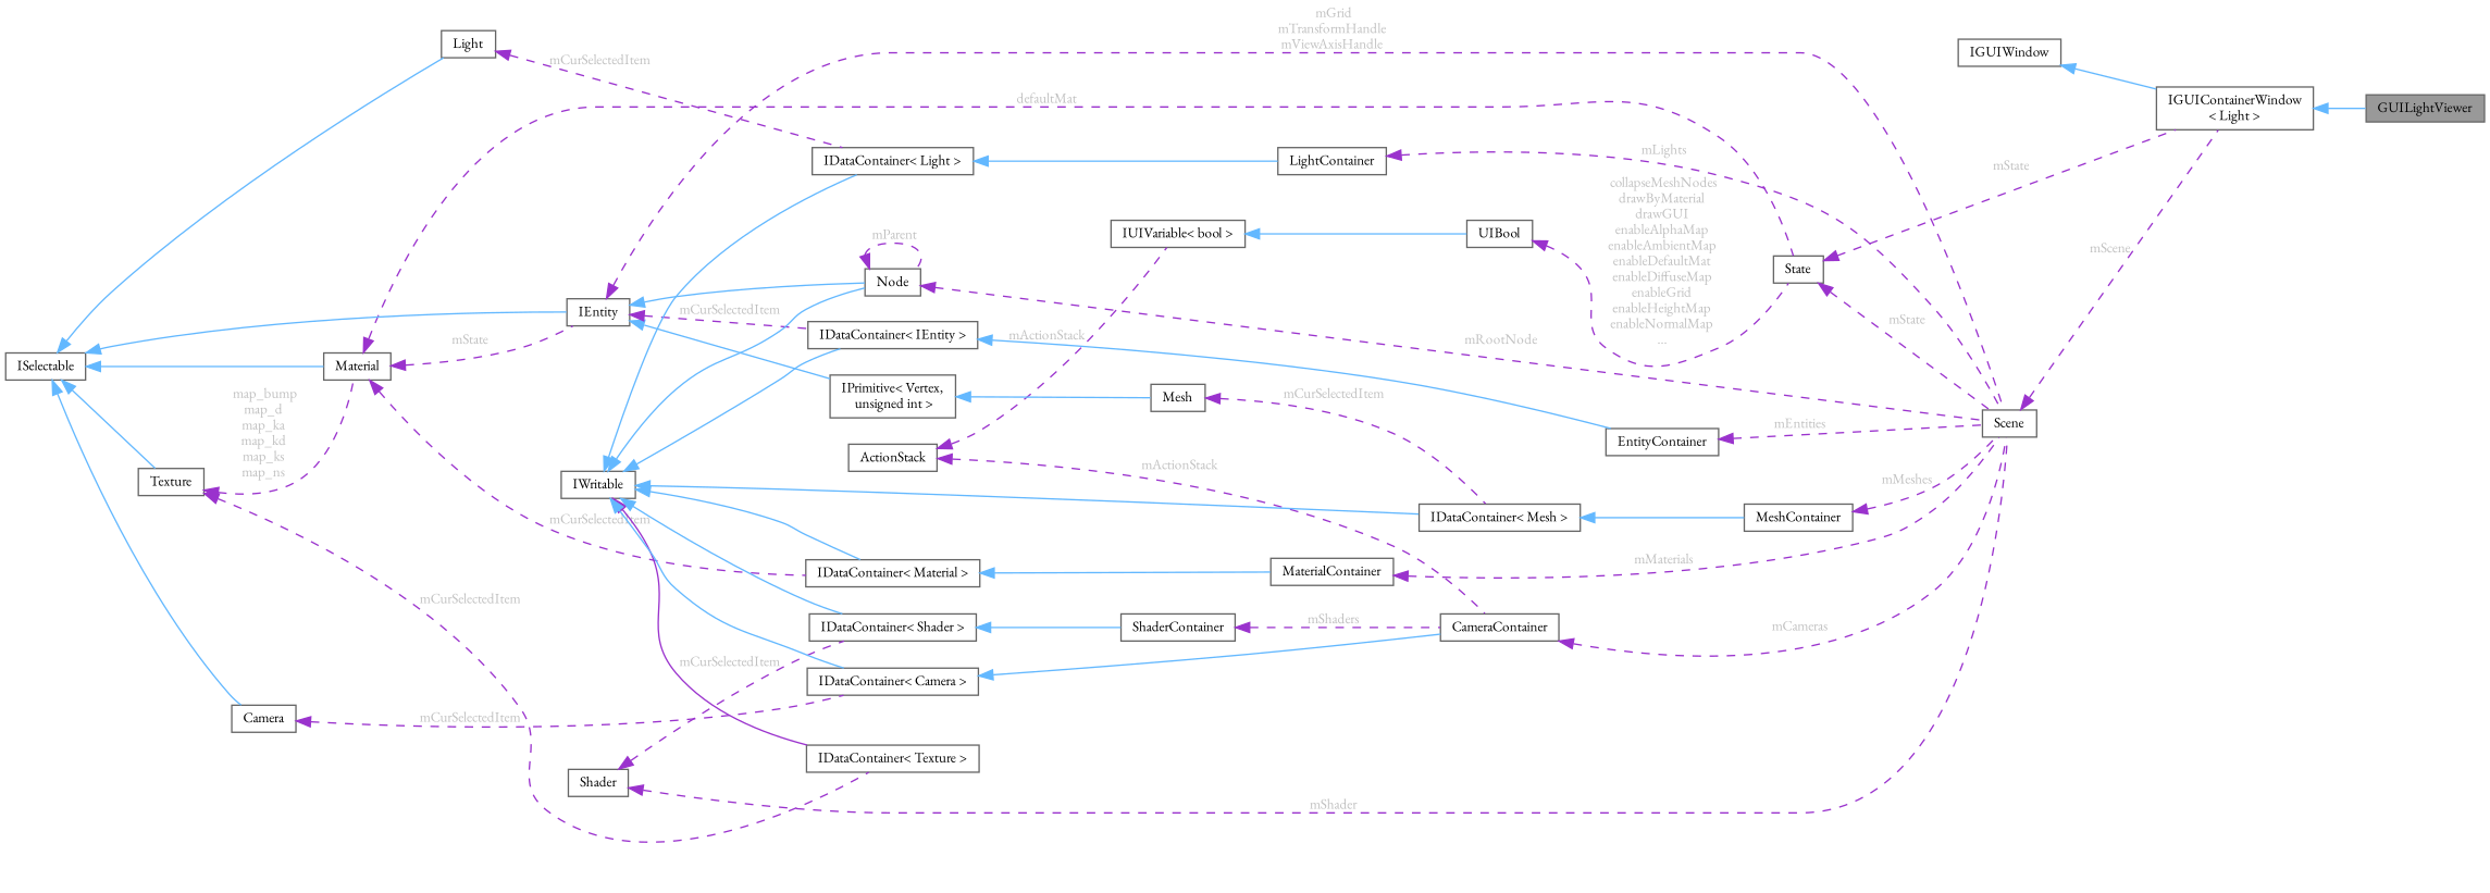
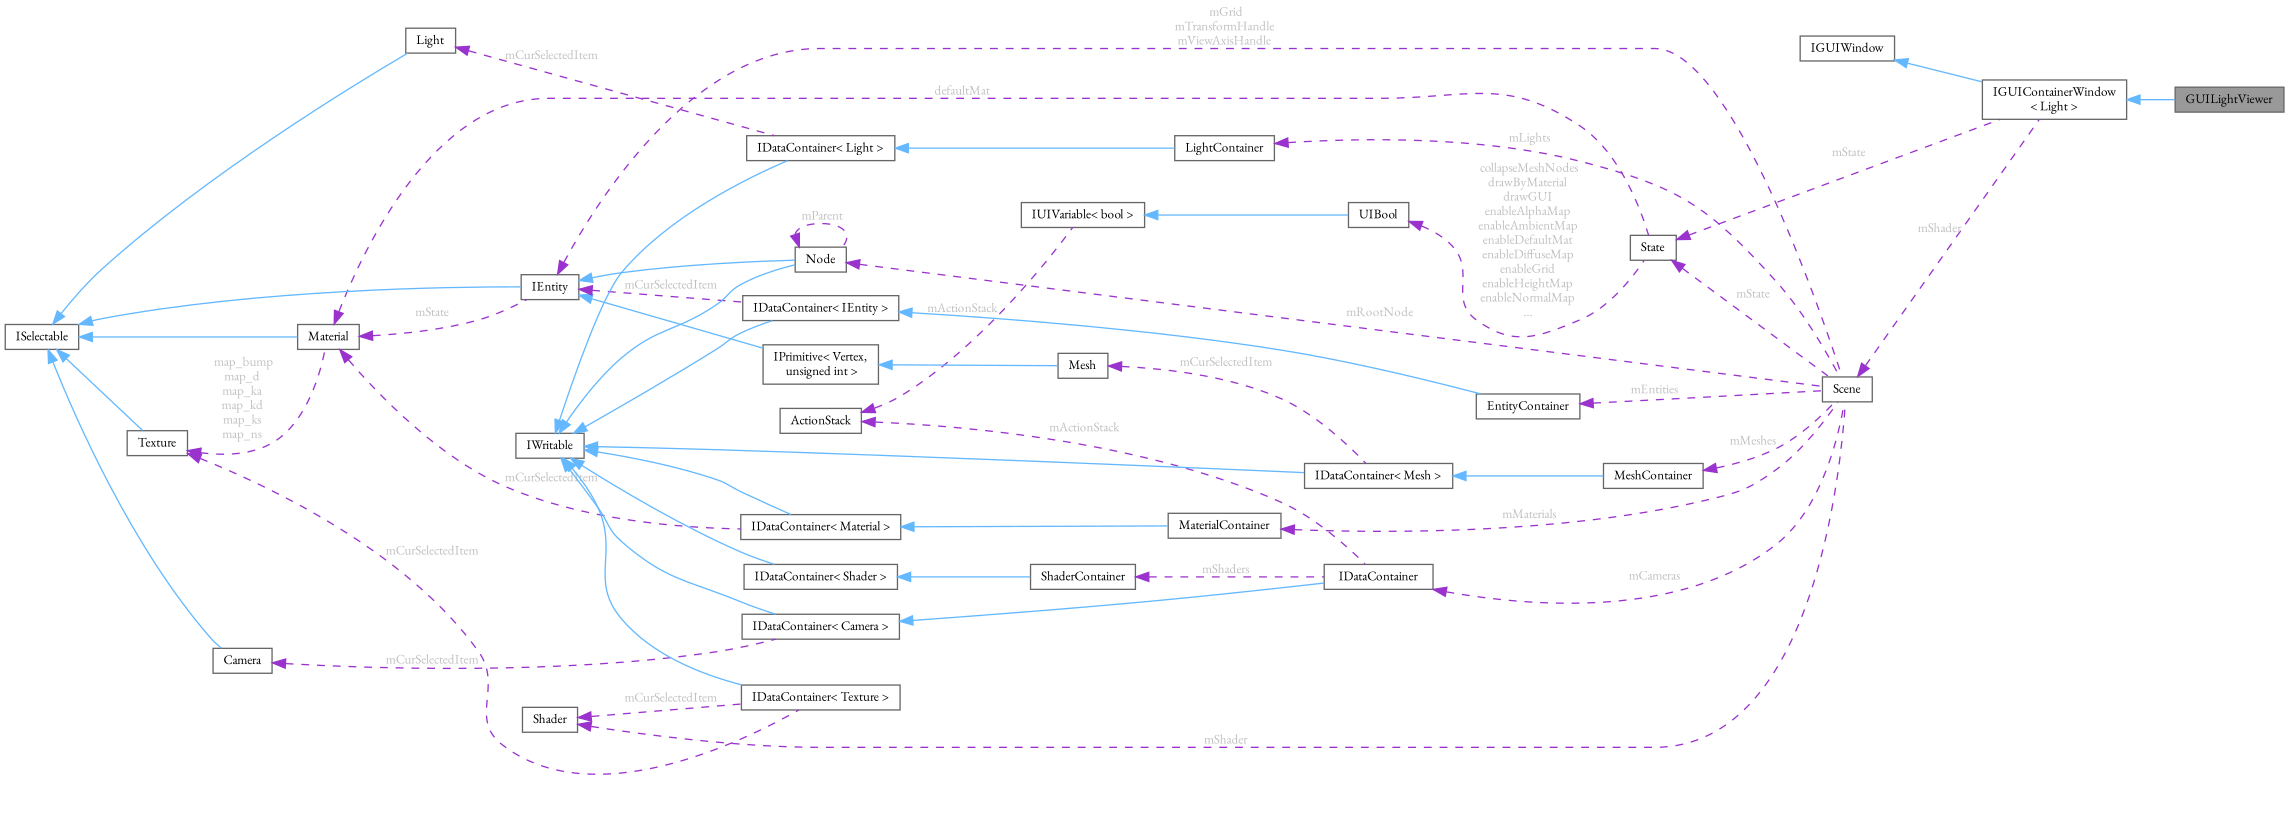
  digraph {
    fontname="EB Garamond"
    rankdir=LR
    node [color=gray40 fillcolor=white fontname="EB Garamond" fontsize=10 shape=box style=filled]
    edge [color=darkorchid3 dir=back fontname="EB Garamond" fontsize=10 labelfontname=Helvetica labelfontsize=10 style=dashed fontcolor=grey]
    n1 [fillcolor=grey60 fontcolor=black height=0.2 label=GUILightViewer width=0.4]
    n2 [height=0.2 label="IGUIContainerWindow\l\< Light \>" width=0.4]
    n3 [height=0.2 label=IGUIWindow width=0.4]
    n4 [height=0.2 label=State width=0.4]
    n5 [height=0.2 label=Scene width=0.4]
    n6 [height=0.2 label=UIBool width=0.4]
    n7 [height=0.2 label="IUIVariable\< bool \>" width=0.4]
    n8 [height=0.2 label=ActionStack width=0.4]
-   n9 [height=0.2 label=CameraContainer width=0.4]
+   n9 [height=0.2 label=IDataContainer width=0.4]
    n10 [height=0.2 label=Material width=0.4]
    n11 [height=0.2 label=IEntity width=0.4]
    n12 [height=0.2 label="IDataContainer\< Material \>" width=0.4]
    n13 [height=0.2 label="Node" width=0.4]
    n14 [height=0.2 label="IPrimitive\< Vertex,\l unsigned int \>" width=0.4]
    n15 [height=0.2 label="IDataContainer\< IEntity \>" width=0.4]
    n16 [height=0.2 label=MaterialContainer width=0.4]
    n17 [height=0.2 label=ISelectable width=0.4]
    n18 [height=0.2 label=Texture width=0.4]
    n19 [height=0.2 label=Light width=0.4]
    n20 [height=0.2 label=Camera width=0.4]
    n21 [height=0.2 label="IDataContainer\< Texture \>" width=0.4]
    n22 [height=0.2 label="IDataContainer\< Light \>" width=0.4]
    n23 [height=0.2 label="IDataContainer\< Camera \>" width=0.4]
    n24 [height=0.2 label=Mesh width=0.4]
    n25 [height=0.2 label=EntityContainer width=0.4]
    n26 [height=0.2 label=Shader width=0.4]
    n27 [height=0.2 label="IDataContainer\< Shader \>" width=0.4]
    n28 [height=0.2 label=ShaderContainer width=0.4]
    n29 [height=0.2 label=IWritable width=0.4]
    n30 [height=0.2 label="IDataContainer\< Mesh \>" width=0.4]
    n31 [height=0.2 label=LightContainer width=0.4]
    n32 [height=0.2 label=MeshContainer width=0.4]
    n2 -> n1 [color=steelblue1 style=solid fontcolor=""]
    n3 -> n2 [color=steelblue1 style=solid fontcolor=""]
    n4 -> n2 [label=" mState"]
    n4 -> n5 [label=" mState"]
-   n5 -> n2 [label=" mScene"]
+   n5 -> n2 [label=" mShader"]
    n6 -> n4 [label=" collapseMeshNodes\ndrawByMaterial\ndrawGUI\nenableAlphaMap\nenableAmbientMap\nenableDefaultMat\nenableDiffuseMap\nenableGrid\nenableHeightMap\nenableNormalMap\n..."]
    n7 -> n6 [color=steelblue1 style=solid fontcolor=""]
    n8 -> n7 [label=" mActionStack"]
    n8 -> n9 [label=" mActionStack"]
    n9 -> n5 [label=" mCameras"]
    n10 -> n4 [label=" defaultMat"]
    n10 -> n11 [label=" mState"]
    n10 -> n12 [label=" mCurSelectedItem"]
    n11 -> n5 [label=" mGrid\nmTransformHandle\nmViewAxisHandle"]
    n11 -> n13 [color=steelblue1 style=solid fontcolor=""]
    n11 -> n14 [color=steelblue1 style=solid fontcolor=""]
    n11 -> n15 [label=" mCurSelectedItem"]
    n12 -> n16 [color=steelblue1 style=solid fontcolor=""]
    n13 -> n5 [label=" mRootNode"]
    n13 -> n13 [label=" mParent"]
    n14 -> n24 [color=steelblue1 style=solid fontcolor=""]
    n15 -> n25 [color=steelblue1 style=solid fontcolor=""]
    n16 -> n5 [label=" mMaterials"]
    n17 -> n10 [color=steelblue1 style=solid fontcolor=""]
    n17 -> n11 [color=steelblue1 style=solid fontcolor=""]
    n17 -> n18 [color=steelblue1 style=solid fontcolor=""]
    n17 -> n19 [color=steelblue1 style=solid fontcolor=""]
    n17 -> n20 [color=steelblue1 style=solid fontcolor=""]
    n18 -> n10 [label=" map_bump\nmap_d\nmap_ka\nmap_kd\nmap_ks\nmap_ns"]
    n18 -> n21 [label=" mCurSelectedItem"]
    n19 -> n22 [label=" mCurSelectedItem"]
    n20 -> n23 [label=" mCurSelectedItem"]
    n22 -> n31 [color=steelblue1 style=solid fontcolor=""]
    n23 -> n9 [color=steelblue1 style=solid fontcolor=""]
    n24 -> n30 [label=" mCurSelectedItem"]
    n25 -> n5 [label=" mEntities"]
    n26 -> n5 [label=" mShader"]
-   n26 -> n27 [label=" mCurSelectedItem"]
+   n26 -> n21 [label=" mCurSelectedItem"]
    n27 -> n28 [color=steelblue1 style=solid fontcolor=""]
    n28 -> n9 [label=" mShaders"]
    n29 -> n12 [color=steelblue1 style=solid fontcolor=""]
    n29 -> n13 [color=steelblue1 style=solid fontcolor=""]
    n29 -> n15 [color=steelblue1 style=solid fontcolor=""]
-   n29 -> n21 [style=solid fontcolor=""]
+   n29 -> n21 [color=steelblue1 style=solid fontcolor=""]
    n29 -> n22 [color=steelblue1 style=solid fontcolor=""]
    n29 -> n23 [color=steelblue1 style=solid fontcolor=""]
    n29 -> n27 [color=steelblue1 style=solid fontcolor=""]
    n29 -> n30 [color=steelblue1 style=solid fontcolor=""]
    n30 -> n32 [color=steelblue1 style=solid fontcolor=""]
    n31 -> n5 [label=" mLights"]
    n32 -> n5 [label=" mMeshes"]
  }
